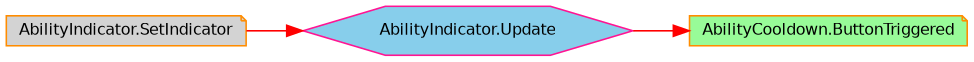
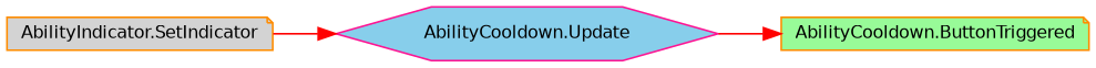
  digraph {
    rankdir=RL
    node [color=darkorange fontname=Helvetica fontsize=10 shape=note style=filled]
    edge [color=red dir=back fontname=Helvetica fontsize=10 labelfontname=Helvetica labelfontsize=10 style=solid]
    n1 [fillcolor=palegreen fontcolor=black height=0.2 label="AbilityCooldown.ButtonTriggered" width=0.4]
-   n2 [color=deeppink fillcolor=skyblue height=0.2 label="AbilityIndicator.Update" shape=hexagon width=0.4]
+   n2 [color=deeppink fillcolor=skyblue height=0.2 label="AbilityCooldown.Update" shape=hexagon width=0.4]
    n3 [fillcolor=lightgrey height=0.2 label="AbilityIndicator.SetIndicator" width=0.4]
    n1 -> n2
    n2 -> n3
  }
